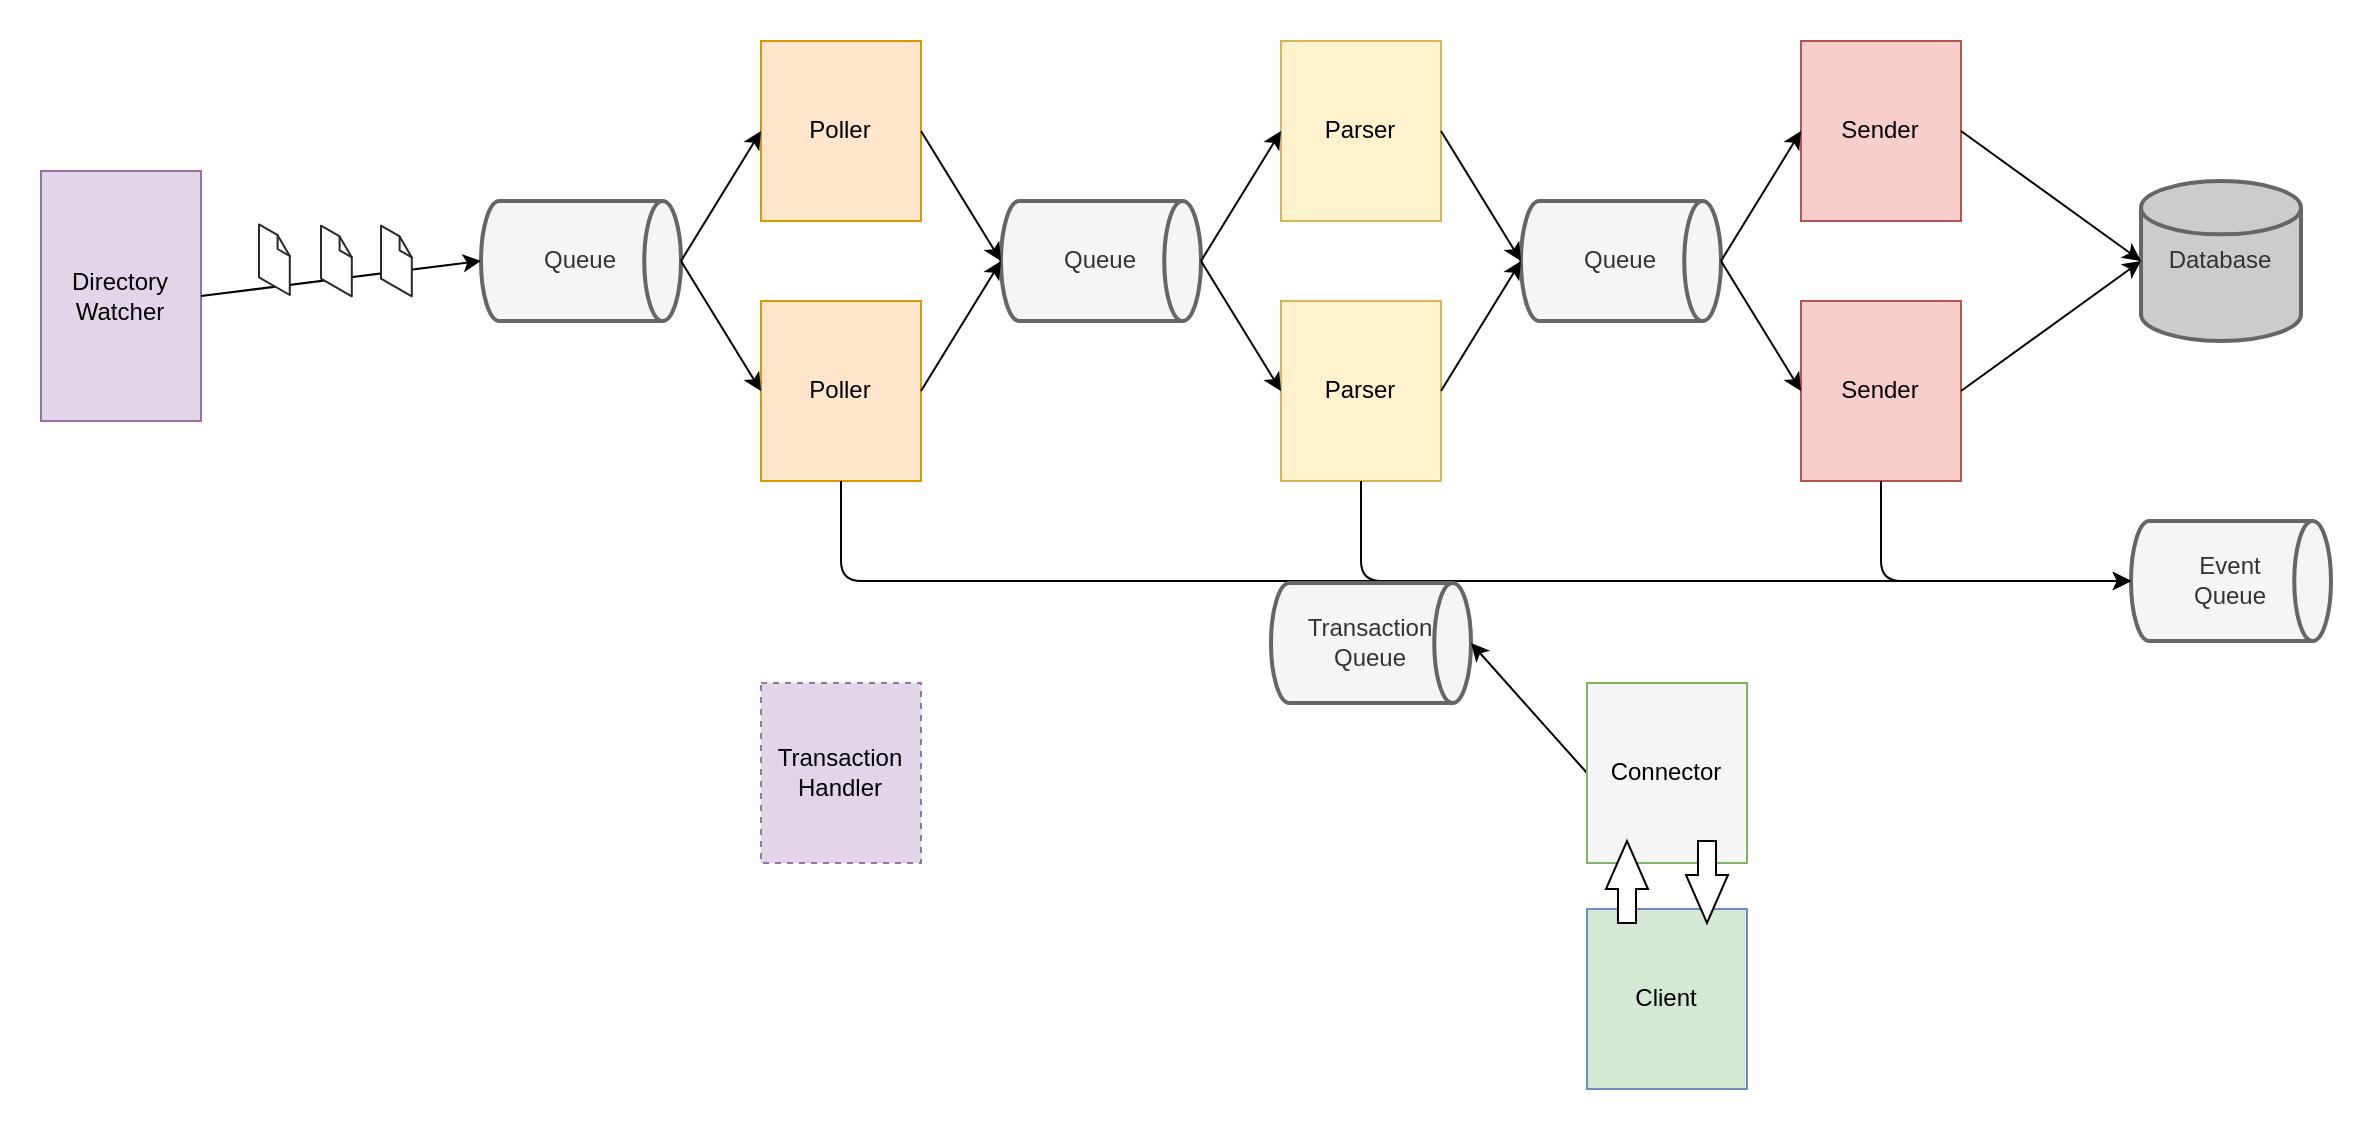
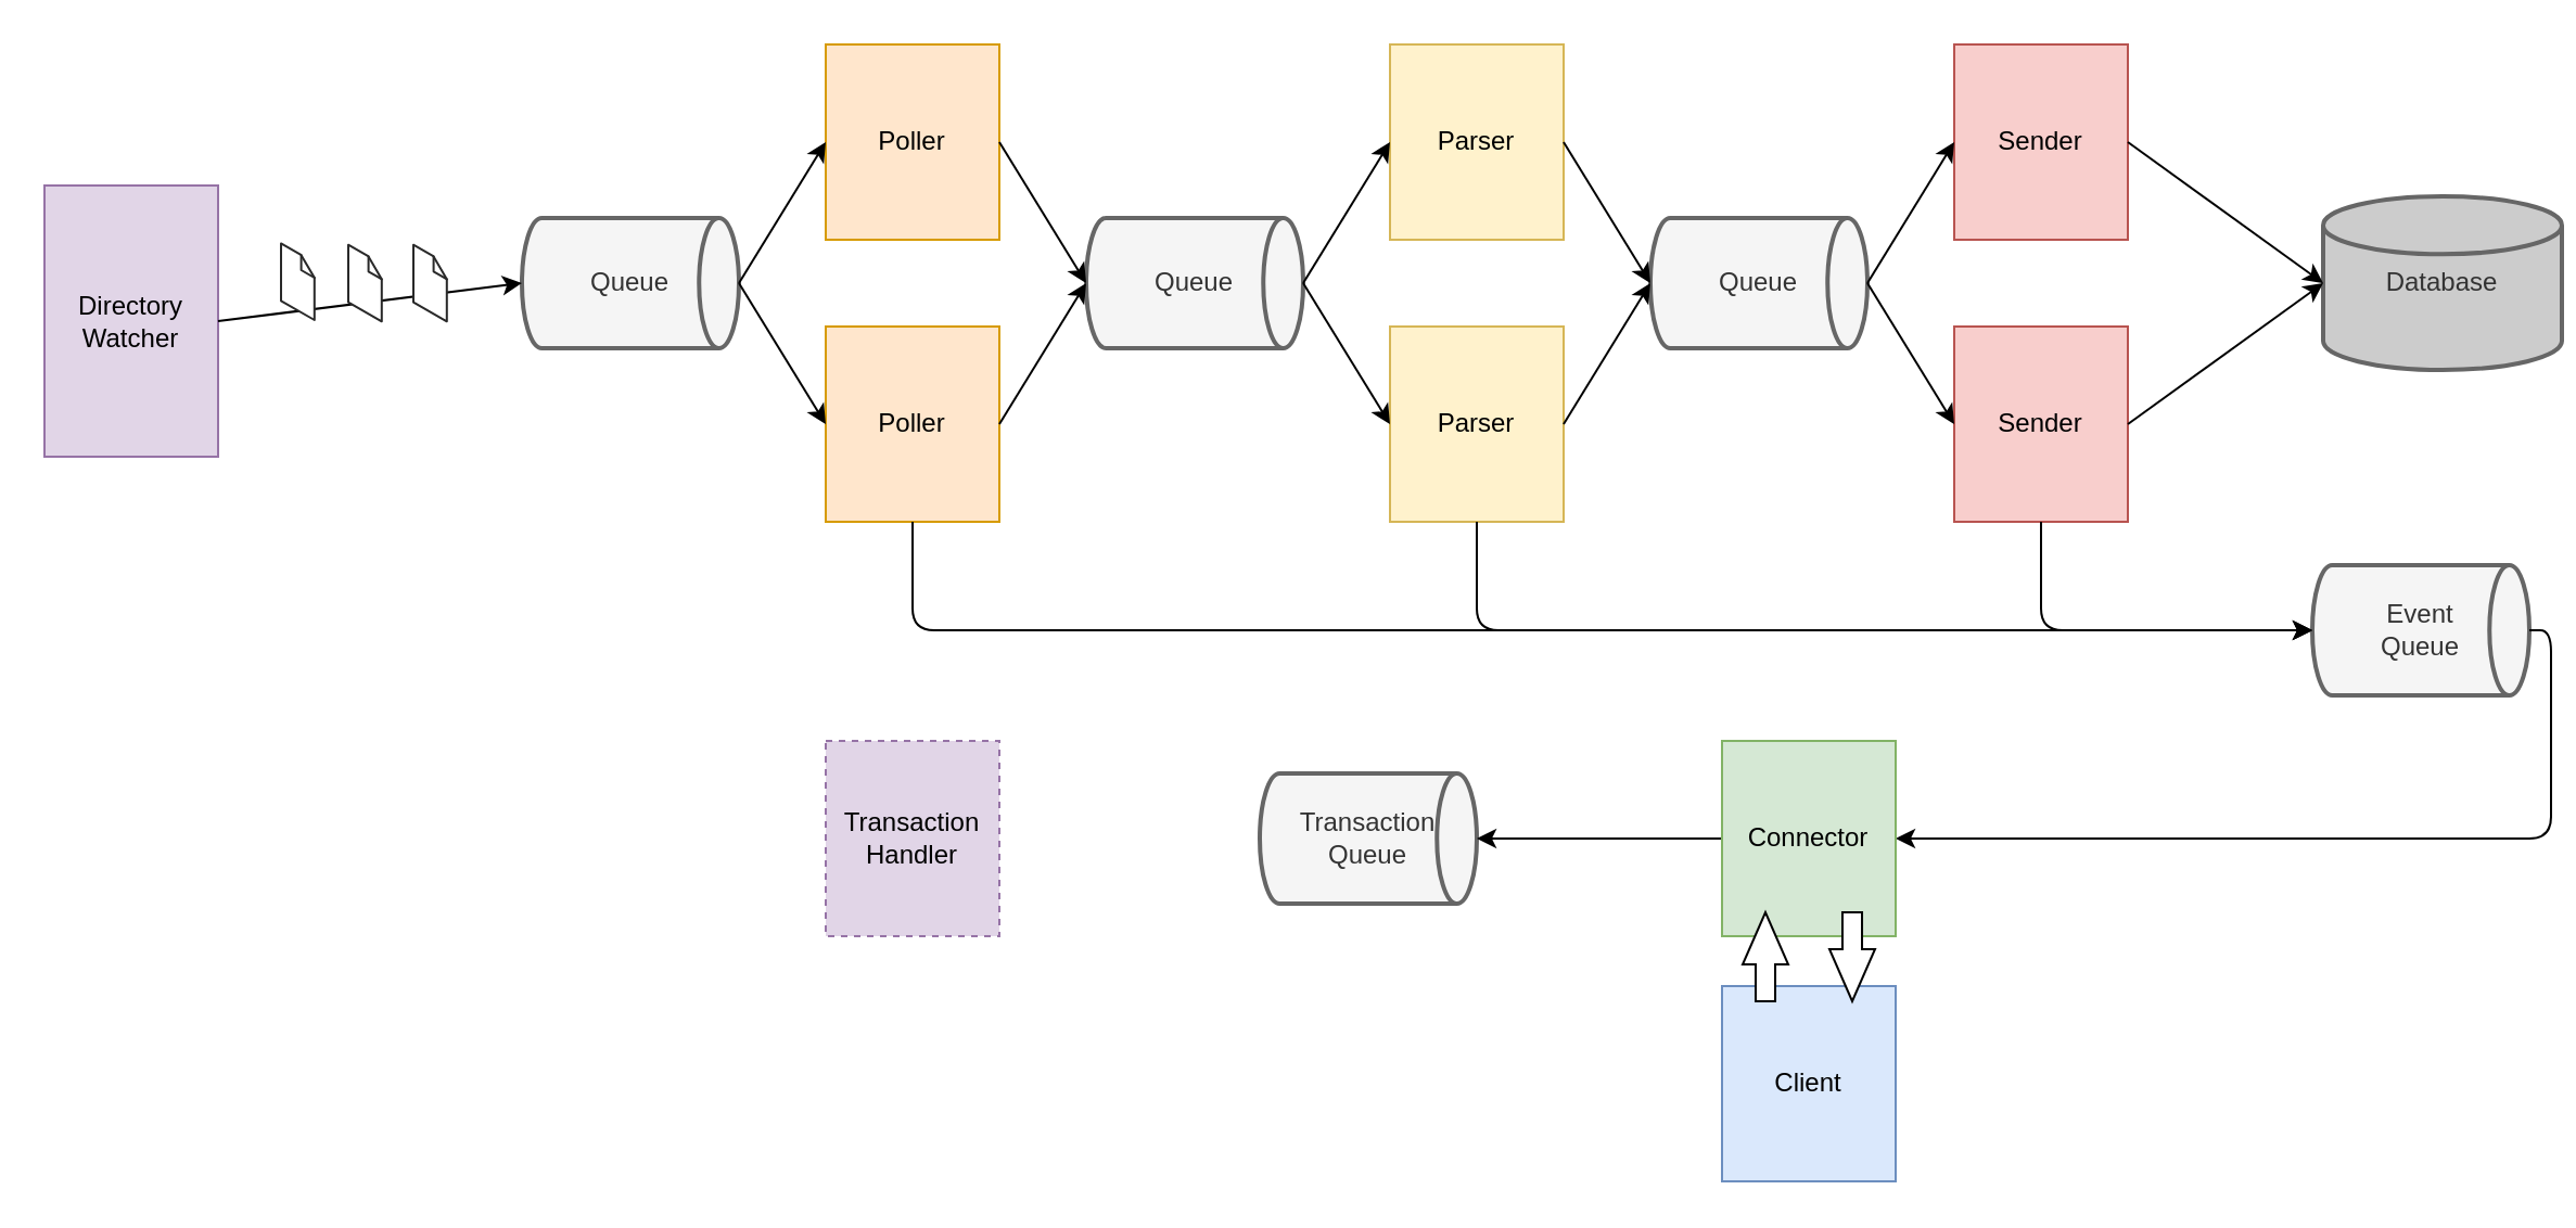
  <mxCell id="0" />
  <mxCell id="1" parent="0" />
- <mxCell id="2" value="Client" style="rounded=0;whiteSpace=wrap;html=1;fillColor=#d5e8d4;strokeColor=#6c8ebf;" vertex="1" parent="1"><mxGeometry x="793" y="454" width="80" height="90" as="geometry" /></mxCell>
+ <mxCell id="2" value="Client" style="rounded=0;whiteSpace=wrap;html=1;fillColor=#dae8fc;strokeColor=#6c8ebf;" vertex="1" parent="1"><mxGeometry x="793" y="454" width="80" height="90" as="geometry" /></mxCell>
  <mxCell id="3" value="Queue" style="strokeWidth=2;html=1;shape=mxgraph.flowchart.direct_data;whiteSpace=wrap;fillColor=#f5f5f5;strokeColor=#666666;fontColor=#333333;" vertex="1" parent="1"><mxGeometry x="240" y="100" width="100" height="60" as="geometry" /></mxCell>
  <mxCell id="4" value="Queue" style="strokeWidth=2;html=1;shape=mxgraph.flowchart.direct_data;whiteSpace=wrap;fillColor=#f5f5f5;strokeColor=#666666;fontColor=#333333;" vertex="1" parent="1"><mxGeometry x="500" y="100" width="100" height="60" as="geometry" /></mxCell>
  <mxCell id="5" value="Queue" style="strokeWidth=2;html=1;shape=mxgraph.flowchart.direct_data;whiteSpace=wrap;fillColor=#f5f5f5;strokeColor=#666666;fontColor=#333333;" vertex="1" parent="1"><mxGeometry x="760" y="100" width="100" height="60" as="geometry" /></mxCell>
  <mxCell id="6" value="Poller" style="rounded=0;whiteSpace=wrap;html=1;fillColor=#ffe6cc;strokeColor=#d79b00;" vertex="1" parent="1"><mxGeometry x="380" y="20" width="80" height="90" as="geometry" /></mxCell>
  <mxCell id="7" value="Poller" style="rounded=0;whiteSpace=wrap;html=1;fillColor=#ffe6cc;strokeColor=#d79b00;" vertex="1" parent="1"><mxGeometry x="380" y="150" width="80" height="90" as="geometry" /></mxCell>
  <mxCell id="8" value="" style="endArrow=classic;html=1;exitX=1;exitY=0.5;exitDx=0;exitDy=0;exitPerimeter=0;entryX=0;entryY=0.5;entryDx=0;entryDy=0;" edge="1" parent="1" source="3" target="6"><mxGeometry width="50" height="50" relative="1" as="geometry"><mxPoint x="330" y="100" as="sourcePoint" /><mxPoint x="380" y="50" as="targetPoint" /></mxGeometry></mxCell>
  <mxCell id="9" value="" style="endArrow=classic;html=1;exitX=1;exitY=0.5;exitDx=0;exitDy=0;exitPerimeter=0;entryX=0;entryY=0.5;entryDx=0;entryDy=0;" edge="1" parent="1" source="3" target="7"><mxGeometry width="50" height="50" relative="1" as="geometry"><mxPoint x="350" y="140" as="sourcePoint" /><mxPoint x="390" y="75" as="targetPoint" /></mxGeometry></mxCell>
  <mxCell id="10" value="" style="endArrow=classic;html=1;exitX=1;exitY=0.5;exitDx=0;exitDy=0;entryX=0;entryY=0.5;entryDx=0;entryDy=0;entryPerimeter=0;" edge="1" parent="1" source="6" target="4"><mxGeometry width="50" height="50" relative="1" as="geometry"><mxPoint x="350" y="140" as="sourcePoint" /><mxPoint x="390" y="75" as="targetPoint" /></mxGeometry></mxCell>
  <mxCell id="11" value="" style="endArrow=classic;html=1;exitX=1;exitY=0.5;exitDx=0;exitDy=0;entryX=0;entryY=0.5;entryDx=0;entryDy=0;entryPerimeter=0;" edge="1" parent="1" source="7" target="4"><mxGeometry width="50" height="50" relative="1" as="geometry"><mxPoint x="350" y="140" as="sourcePoint" /><mxPoint x="390" y="205" as="targetPoint" /></mxGeometry></mxCell>
  <mxCell id="12" value="Parser" style="rounded=0;whiteSpace=wrap;html=1;fillColor=#fff2cc;strokeColor=#d6b656;" vertex="1" parent="1"><mxGeometry x="640" y="20" width="80" height="90" as="geometry" /></mxCell>
  <mxCell id="13" value="Parser" style="rounded=0;whiteSpace=wrap;html=1;fillColor=#fff2cc;strokeColor=#d6b656;" vertex="1" parent="1"><mxGeometry x="640" y="150" width="80" height="90" as="geometry" /></mxCell>
  <mxCell id="14" value="" style="endArrow=classic;html=1;exitX=1;exitY=0.5;exitDx=0;exitDy=0;exitPerimeter=0;entryX=0;entryY=0.5;entryDx=0;entryDy=0;" edge="1" parent="1" target="12" source="4"><mxGeometry width="50" height="50" relative="1" as="geometry"><mxPoint x="600" y="130" as="sourcePoint" /><mxPoint x="640" y="50" as="targetPoint" /></mxGeometry></mxCell>
  <mxCell id="15" value="" style="endArrow=classic;html=1;exitX=1;exitY=0.5;exitDx=0;exitDy=0;exitPerimeter=0;entryX=0;entryY=0.5;entryDx=0;entryDy=0;" edge="1" parent="1" target="13" source="4"><mxGeometry width="50" height="50" relative="1" as="geometry"><mxPoint x="600" y="130" as="sourcePoint" /><mxPoint x="650" y="75" as="targetPoint" /></mxGeometry></mxCell>
  <mxCell id="16" value="" style="endArrow=classic;html=1;exitX=1;exitY=0.5;exitDx=0;exitDy=0;entryX=0;entryY=0.5;entryDx=0;entryDy=0;entryPerimeter=0;" edge="1" parent="1" source="12" target="5"><mxGeometry width="50" height="50" relative="1" as="geometry"><mxPoint x="610" y="140" as="sourcePoint" /><mxPoint x="760" y="130" as="targetPoint" /></mxGeometry></mxCell>
  <mxCell id="17" value="" style="endArrow=classic;html=1;exitX=1;exitY=0.5;exitDx=0;exitDy=0;entryX=0;entryY=0.5;entryDx=0;entryDy=0;entryPerimeter=0;" edge="1" parent="1" source="13" target="5"><mxGeometry width="50" height="50" relative="1" as="geometry"><mxPoint x="610" y="140" as="sourcePoint" /><mxPoint x="760" y="130" as="targetPoint" /></mxGeometry></mxCell>
  <mxCell id="18" value="Sender" style="rounded=0;whiteSpace=wrap;html=1;fillColor=#f8cecc;strokeColor=#b85450;" vertex="1" parent="1"><mxGeometry x="900" y="20" width="80" height="90" as="geometry" /></mxCell>
  <mxCell id="19" value="Sender" style="rounded=0;whiteSpace=wrap;html=1;fillColor=#f8cecc;strokeColor=#b85450;" vertex="1" parent="1"><mxGeometry x="900" y="150" width="80" height="90" as="geometry" /></mxCell>
  <mxCell id="20" value="" style="endArrow=classic;html=1;exitX=1;exitY=0.5;exitDx=0;exitDy=0;exitPerimeter=0;entryX=0;entryY=0.5;entryDx=0;entryDy=0;" edge="1" parent="1" target="18" source="5"><mxGeometry width="50" height="50" relative="1" as="geometry"><mxPoint x="860" y="130" as="sourcePoint" /><mxPoint x="900" y="50" as="targetPoint" /></mxGeometry></mxCell>
  <mxCell id="21" value="" style="endArrow=classic;html=1;entryX=0;entryY=0.5;entryDx=0;entryDy=0;" edge="1" parent="1" target="19"><mxGeometry width="50" height="50" relative="1" as="geometry"><mxPoint x="860" y="130" as="sourcePoint" /><mxPoint x="910" y="75" as="targetPoint" /></mxGeometry></mxCell>
- <mxCell id="22" value="Database" style="strokeWidth=2;html=1;shape=mxgraph.flowchart.database;whiteSpace=wrap;strokeColor=#666666;fontColor=#333333;fillColor=#CCCCCC;" vertex="1" parent="1"><mxGeometry x="1070" y="90" width="80" height="80" as="geometry" /></mxCell>
+ <mxCell id="22" value="Database" style="strokeWidth=2;html=1;shape=mxgraph.flowchart.database;whiteSpace=wrap;strokeColor=#666666;fontColor=#333333;fillColor=#CCCCCC;" vertex="1" parent="1"><mxGeometry x="1070" y="90" width="110" height="80" as="geometry" /></mxCell>
  <mxCell id="23" value="" style="endArrow=classic;html=1;exitX=1;exitY=0.5;exitDx=0;exitDy=0;entryX=0;entryY=0.5;entryDx=0;entryDy=0;entryPerimeter=0;" edge="1" parent="1" source="18" target="22"><mxGeometry width="50" height="50" relative="1" as="geometry"><mxPoint x="870" y="140" as="sourcePoint" /><mxPoint x="910" y="75" as="targetPoint" /></mxGeometry></mxCell>
  <mxCell id="24" value="" style="endArrow=classic;html=1;exitX=1;exitY=0.5;exitDx=0;exitDy=0;entryX=0;entryY=0.5;entryDx=0;entryDy=0;entryPerimeter=0;" edge="1" parent="1" source="19" target="22"><mxGeometry width="50" height="50" relative="1" as="geometry"><mxPoint x="990" y="75" as="sourcePoint" /><mxPoint x="1080" y="140" as="targetPoint" /></mxGeometry></mxCell>
  <mxCell id="25" value="Directory&lt;br&gt;Watcher" style="rounded=0;whiteSpace=wrap;html=1;fillColor=#e1d5e7;strokeColor=#9673a6;" vertex="1" parent="1"><mxGeometry x="20" y="85" width="80" height="125" as="geometry" /></mxCell>
  <mxCell id="26" value="" style="endArrow=classic;html=1;exitX=1;exitY=0.5;exitDx=0;exitDy=0;entryX=0;entryY=0.5;entryDx=0;entryDy=0;entryPerimeter=0;" edge="1" parent="1" source="25" target="3"><mxGeometry width="50" height="50" relative="1" as="geometry"><mxPoint x="180" y="227.5" as="sourcePoint" /><mxPoint x="220" y="162.5" as="targetPoint" /></mxGeometry></mxCell>
  <mxCell id="27" value="" style="verticalLabelPosition=bottom;html=1;verticalAlign=top;strokeWidth=1;align=center;outlineConnect=0;dashed=0;outlineConnect=0;shape=mxgraph.aws3d.file;aspect=fixed;strokeColor=#292929;" vertex="1" parent="1"><mxGeometry x="129" y="111.7" width="15.4" height="35.3" as="geometry" /></mxCell>
  <mxCell id="28" value="" style="verticalLabelPosition=bottom;html=1;verticalAlign=top;strokeWidth=1;align=center;outlineConnect=0;dashed=0;outlineConnect=0;shape=mxgraph.aws3d.file;aspect=fixed;strokeColor=#292929;" vertex="1" parent="1"><mxGeometry x="160" y="112.35" width="15.4" height="35.3" as="geometry" /></mxCell>
  <mxCell id="29" value="" style="verticalLabelPosition=bottom;html=1;verticalAlign=top;strokeWidth=1;align=center;outlineConnect=0;dashed=0;outlineConnect=0;shape=mxgraph.aws3d.file;aspect=fixed;strokeColor=#292929;" vertex="1" parent="1"><mxGeometry x="190" y="112.35" width="15.4" height="35.3" as="geometry" /></mxCell>
  <mxCell id="30" value="Event&lt;br&gt;Queue" style="strokeWidth=2;html=1;shape=mxgraph.flowchart.direct_data;whiteSpace=wrap;fillColor=#f5f5f5;strokeColor=#666666;fontColor=#333333;" vertex="1" parent="1"><mxGeometry x="1065" y="260" width="100" height="60" as="geometry" /></mxCell>
  <mxCell id="31" value="" style="edgeStyle=orthogonalEdgeStyle;elbow=horizontal;endArrow=classic;html=1;entryX=0;entryY=0.5;entryDx=0;entryDy=0;entryPerimeter=0;exitX=0.5;exitY=1;exitDx=0;exitDy=0;" edge="1" parent="1" source="7" target="30"><mxGeometry width="50" height="50" relative="1" as="geometry"><mxPoint x="410" y="270" as="sourcePoint" /><mxPoint x="530" y="270" as="targetPoint" /></mxGeometry></mxCell>
  <mxCell id="32" value="" style="edgeStyle=orthogonalEdgeStyle;elbow=horizontal;endArrow=classic;html=1;entryX=0;entryY=0.5;entryDx=0;entryDy=0;entryPerimeter=0;exitX=0.5;exitY=1;exitDx=0;exitDy=0;" edge="1" parent="1" source="13" target="30"><mxGeometry width="50" height="50" relative="1" as="geometry"><mxPoint x="430" y="250" as="sourcePoint" /><mxPoint x="1070" y="310" as="targetPoint" /></mxGeometry></mxCell>
  <mxCell id="33" value="" style="edgeStyle=orthogonalEdgeStyle;elbow=horizontal;endArrow=classic;html=1;entryX=0;entryY=0.5;entryDx=0;entryDy=0;entryPerimeter=0;exitX=0.5;exitY=1;exitDx=0;exitDy=0;" edge="1" parent="1" source="19" target="30"><mxGeometry width="50" height="50" relative="1" as="geometry"><mxPoint x="690" y="250" as="sourcePoint" /><mxPoint x="1070" y="310" as="targetPoint" /></mxGeometry></mxCell>
- <mxCell id="35" value="Transaction&lt;br&gt;Queue" style="strokeWidth=2;html=1;shape=mxgraph.flowchart.direct_data;whiteSpace=wrap;fillColor=#f5f5f5;strokeColor=#666666;fontColor=#333333;" vertex="1" parent="1"><mxGeometry x="635" y="291" width="100" height="60" as="geometry" /></mxCell>
+ <mxCell id="34" value="" style="edgeStyle=orthogonalEdgeStyle;elbow=horizontal;endArrow=classic;html=1;entryX=1;entryY=0.5;entryDx=0;entryDy=0;exitX=1;exitY=0.5;exitDx=0;exitDy=0;exitPerimeter=0;" edge="1" parent="1" source="30" target="38"><mxGeometry width="50" height="50" relative="1" as="geometry"><mxPoint x="950" y="250" as="sourcePoint" /><mxPoint x="980" y="390" as="targetPoint" /></mxGeometry></mxCell>
+ <mxCell id="35" value="Transaction&lt;br&gt;Queue" style="strokeWidth=2;html=1;shape=mxgraph.flowchart.direct_data;whiteSpace=wrap;fillColor=#f5f5f5;strokeColor=#666666;fontColor=#333333;" vertex="1" parent="1"><mxGeometry x="580" y="356" width="100" height="60" as="geometry" /></mxCell>
  <mxCell id="36" value="" style="endArrow=classic;html=1;exitX=0;exitY=0.5;exitDx=0;exitDy=0;entryX=1;entryY=0.5;entryDx=0;entryDy=0;entryPerimeter=0;" edge="1" parent="1" source="38" target="35"><mxGeometry width="50" height="50" relative="1" as="geometry"><mxPoint x="780" y="390" as="sourcePoint" /><mxPoint x="730" y="495" as="targetPoint" /></mxGeometry></mxCell>
  <mxCell id="37" value="Transaction&lt;br&gt;Handler" style="rounded=0;whiteSpace=wrap;html=1;fillColor=#e1d5e7;strokeColor=#9673a6;dashed=1;" vertex="1" parent="1"><mxGeometry x="380" y="341" width="80" height="90" as="geometry" /></mxCell>
- <mxCell id="38" value="Connector" style="rounded=0;whiteSpace=wrap;html=1;fillColor=#f5f5f5;strokeColor=#82b366;" vertex="1" parent="1"><mxGeometry x="793" y="341" width="80" height="90" as="geometry" /></mxCell>
+ <mxCell id="38" value="Connector" style="rounded=0;whiteSpace=wrap;html=1;fillColor=#d5e8d4;strokeColor=#82b366;" vertex="1" parent="1"><mxGeometry x="793" y="341" width="80" height="90" as="geometry" /></mxCell>
  <mxCell id="39" value="" style="html=1;shadow=0;dashed=0;align=center;verticalAlign=middle;shape=mxgraph.arrows2.arrow;dy=0.57;dx=24;direction=north;notch=0;rotation=-180;" vertex="1" parent="1"><mxGeometry x="842.5" y="420" width="21" height="41" as="geometry" /></mxCell>
  <mxCell id="40" value="" style="html=1;shadow=0;dashed=0;align=center;verticalAlign=middle;shape=mxgraph.arrows2.arrow;dy=0.57;dx=24;direction=north;notch=0;rotation=0;" vertex="1" parent="1"><mxGeometry x="802.5" y="420" width="21" height="41" as="geometry" /></mxCell>
